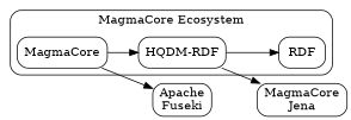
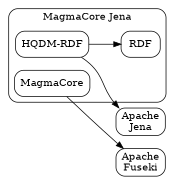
  digraph {
    rankdir=LR
    node [color=black fillcolor=white shape=rect style="filled,rounded"]
    n1 [label=MagmaCore]
    n2 [label=RDF]
    n3 [label="HQDM-RDF"]
    n4 [label="Apache\nFuseki"]
-   n5 [label="MagmaCore\nJena"]
+   n5 [label="Apache\nJena"]
    subgraph cluster_1 {
-     label="MagmaCore Ecosystem"
+     label="MagmaCore Jena"
      style=rounded
      n1
      n2
      n3
    }
-   n1 -> n3
    n1 -> n4
    n3 -> n2
    n3 -> n5
  }
